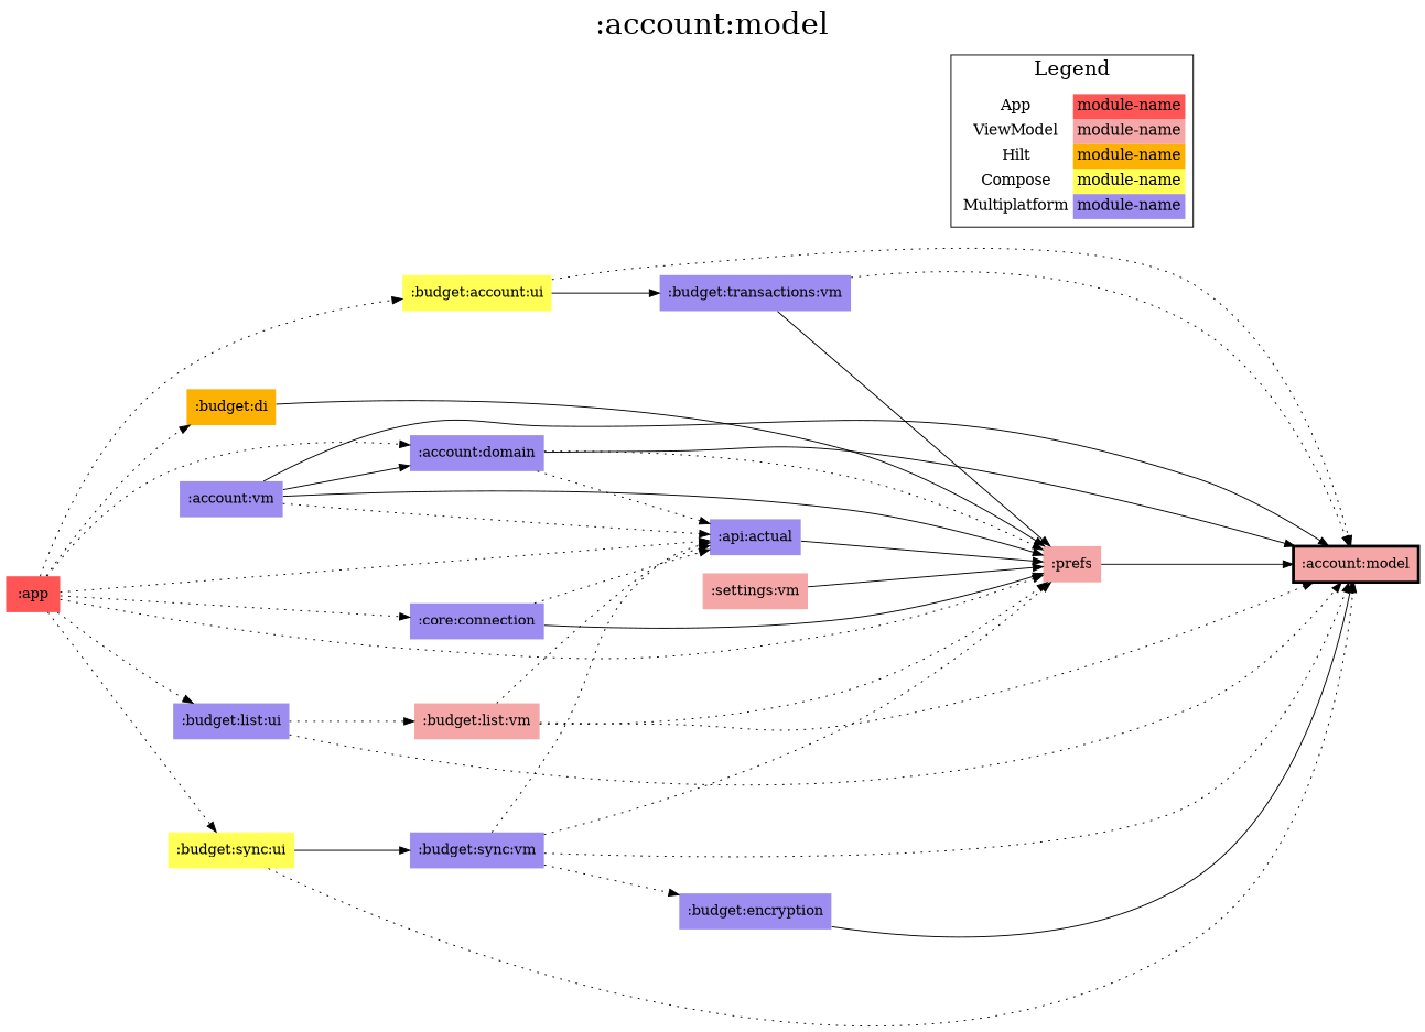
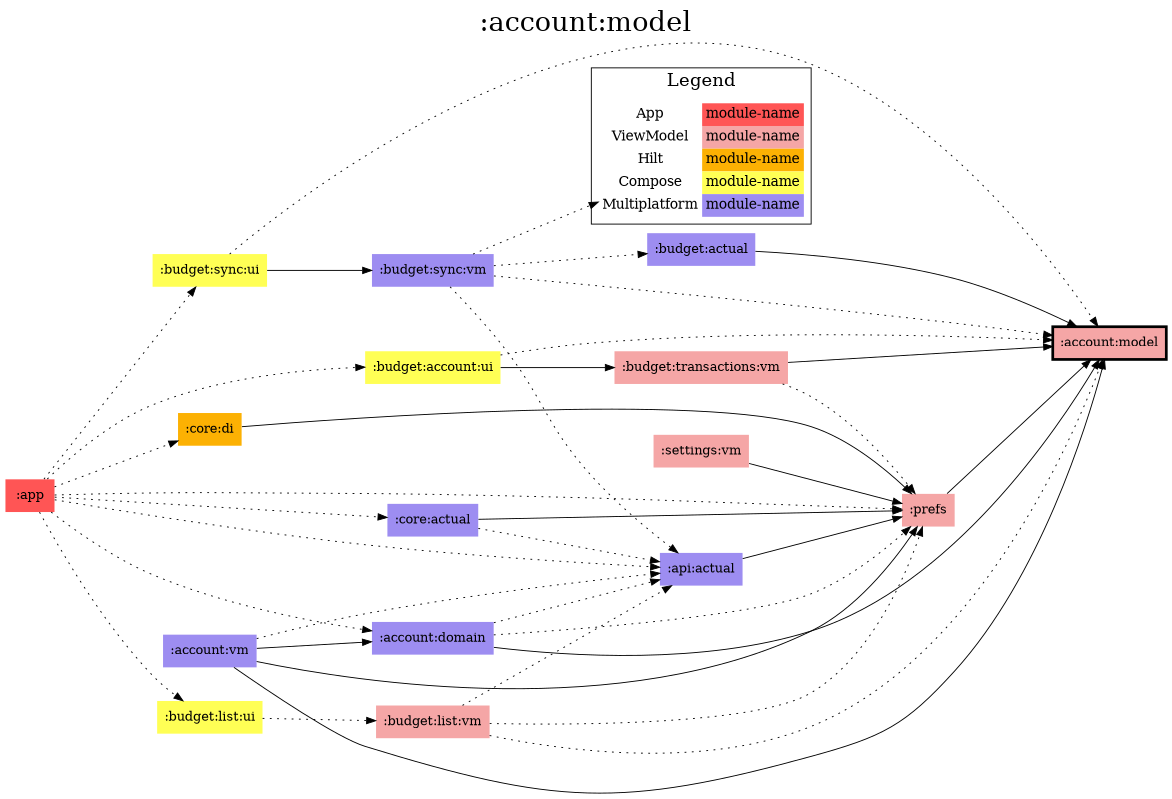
  digraph {
    fontsize=30
    label=":account:model"
    labelloc=t
    rankdir=LR
    ranksep=1.5
    node [fillcolor="#9D8DF1" shape=none style=filled]
    edge [dir=forward style=dotted]
    ":account:model" [color=black fillcolor="#F5A6A6" penwidth=3 shape=box]
    n2 [fillcolor="#FFFFFF" fontsize=15 label=< <TABLE BORDER="0" CELLBORDER="0" CELLSPACING="0" CELLPADDING="4"> <TR><TD>App</TD><TD BGCOLOR="#FF5555">module-name</TD></TR> <TR><TD>ViewModel</TD><TD BGCOLOR="#F5A6A6">module-name</TD></TR> <TR><TD>Hilt</TD><TD BGCOLOR="#FCB103">module-name</TD></TR> <TR><TD>Compose</TD><TD BGCOLOR="#FFFF55">module-name</TD></TR> <TR><TD>Multiplatform</TD><TD BGCOLOR="#9D8DF1">module-name</TD></TR> </TABLE> > margin=0]
    ":account:domain"
    ":api:actual"
    ":prefs" [fillcolor="#F5A6A6"]
    ":account:vm"
    ":app" [fillcolor="#FF5555"]
-   ":budget:list:ui"
+   ":budget:list:ui" [fillcolor="#FFFF55"]
    ":budget:sync:ui" [fillcolor="#FFFF55"]
    n10 [fillcolor="#FFFF55" label=":budget:account:ui"]
-   ":core:connection"
-   ":core:di" [fillcolor="#FCB103" label=":budget:di"]
+   ":core:connection" [label=":core:actual"]
+   ":core:di" [fillcolor="#FCB103"]
    ":budget:list:vm" [fillcolor="#F5A6A6"]
    ":budget:sync:vm"
-   ":budget:transactions:vm"
-   ":budget:encryption"
+   ":budget:transactions:vm" [fillcolor="#F5A6A6"]
+   ":budget:encryption" [label=":budget:actual"]
    ":settings:vm" [fillcolor="#F5A6A6"]
    subgraph sub_1 {
      rank=same
      ":account:model"
    }
    subgraph cluster_2 {
      fontsize=20
      label=Legend
      n2
    }
    n2 -> ":account:model" [style=invis]
    ":account:domain" -> ":account:model" [style=""]
    ":account:domain" -> ":api:actual"
    ":account:domain" -> ":prefs"
    ":api:actual" -> ":prefs" [style=""]
    ":prefs" -> ":account:model" [style=""]
    ":account:vm" -> ":account:model" [style=""]
    ":account:vm" -> ":account:domain" [style=""]
    ":account:vm" -> ":api:actual"
    ":account:vm" -> ":prefs" [style=""]
    ":app" -> ":account:domain"
    ":app" -> ":api:actual"
    ":app" -> ":prefs"
    ":app" -> ":budget:list:ui"
    ":app" -> ":budget:sync:ui"
    ":app" -> n10
    ":app" -> ":core:connection"
    ":app" -> ":core:di"
-   ":budget:list:ui" -> ":account:model"
    ":budget:list:ui" -> ":budget:list:vm"
    ":budget:sync:ui" -> ":account:model"
    ":budget:sync:ui" -> ":budget:sync:vm" [style=""]
    n10 -> ":account:model"
    n10 -> ":budget:transactions:vm" [style=""]
    ":core:connection" -> ":api:actual"
    ":core:connection" -> ":prefs" [style=solid]
    ":core:di" -> ":prefs" [style=""]
    ":budget:list:vm" -> ":account:model"
    ":budget:list:vm" -> ":api:actual"
    ":budget:list:vm" -> ":prefs"
    ":budget:sync:vm" -> ":account:model"
    ":budget:sync:vm" -> ":api:actual"
-   ":budget:sync:vm" -> ":prefs"
+   ":budget:sync:vm" -> n2
    ":budget:sync:vm" -> ":budget:encryption"
-   ":budget:transactions:vm" -> ":account:model"
-   ":budget:transactions:vm" -> ":prefs" [style=solid]
+   ":budget:transactions:vm" -> ":account:model" [style=solid]
+   ":budget:transactions:vm" -> ":prefs"
    ":budget:encryption" -> ":account:model" [style=""]
    ":settings:vm" -> ":prefs" [style=""]
  }
